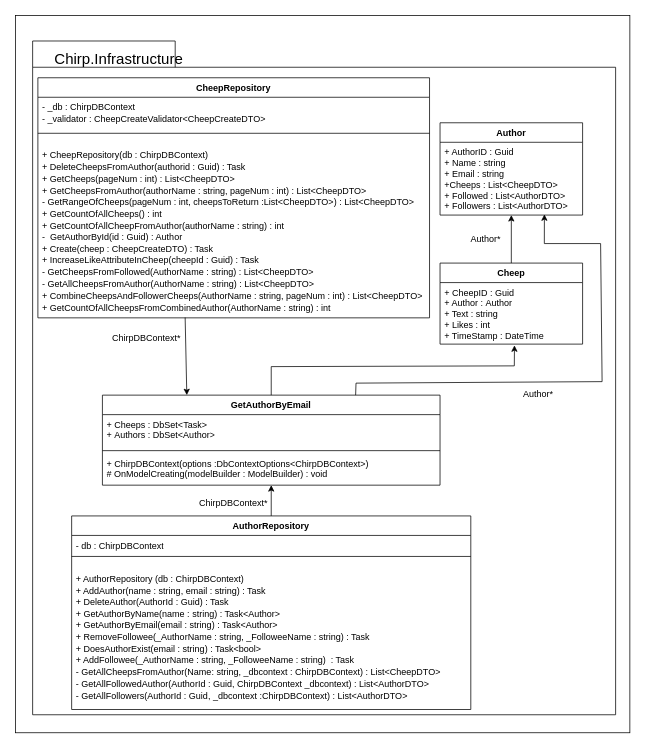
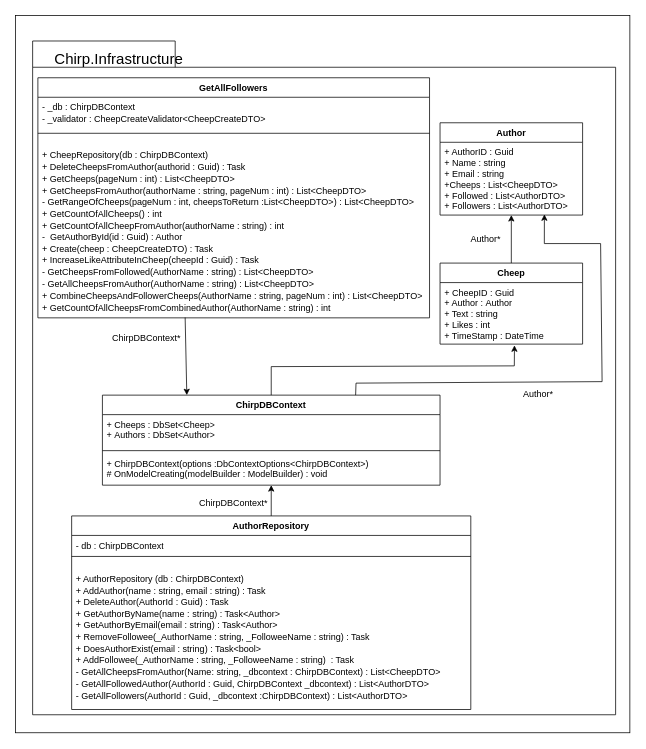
  <mxCell id="0" />
  <mxCell id="1" parent="0" />
  <mxCell id="2" value="" style="rounded=0;whiteSpace=wrap;html=1;fillColor=none;" parent="1" vertex="1"><mxGeometry x="20" y="20" width="819" height="956" as="geometry" /></mxCell>
  <mxCell id="3" value="" style="shape=folder;fontStyle=1;spacingTop=10;tabWidth=190;tabHeight=35;tabPosition=left;html=1;strokeColor=#000000;fillColor=none;" parent="1" vertex="1"><mxGeometry x="43" y="54" width="777" height="898" as="geometry" /></mxCell>
  <mxCell id="4" value="&lt;font color=&quot;#000000&quot;&gt;Author&lt;/font&gt;" style="swimlane;fontStyle=1;align=center;verticalAlign=top;childLayout=stackLayout;horizontal=1;startSize=26;horizontalStack=0;resizeParent=1;resizeParentMax=0;resizeLast=0;collapsible=1;marginBottom=0;whiteSpace=wrap;html=1;fillColor=none;strokeColor=#000000;" parent="1" vertex="1"><mxGeometry x="586" y="163" width="190" height="123" as="geometry" /></mxCell>
  <mxCell id="5" value="&lt;font color=&quot;#000000&quot;&gt;+ AuthorID : Guid&lt;br style=&quot;border-color: var(--border-color);&quot;&gt;+ Name : string&lt;br style=&quot;border-color: var(--border-color);&quot;&gt;+ Email : string&lt;br style=&quot;border-color: var(--border-color);&quot;&gt;+&lt;/font&gt;&lt;span style=&quot;color: rgb(0, 0, 0);&quot;&gt;Cheeps :&amp;nbsp;&lt;/span&gt;&lt;font color=&quot;#000000&quot;&gt;List&amp;lt;CheepDTO&amp;gt;&lt;br&gt;+ Followed :&amp;nbsp;&lt;/font&gt;&lt;span style=&quot;color: rgb(0, 0, 0);&quot;&gt;List&amp;lt;AuthorDTO&amp;gt;&lt;/span&gt;&lt;font color=&quot;#000000&quot;&gt;&lt;br&gt;+ Followers :&amp;nbsp;&lt;/font&gt;&lt;span style=&quot;color: rgb(0, 0, 0);&quot;&gt;List&amp;lt;AuthorDTO&amp;gt;&lt;/span&gt;&lt;font color=&quot;#000000&quot;&gt;&lt;br&gt;&lt;/font&gt;" style="text;strokeColor=none;fillColor=none;align=left;verticalAlign=top;spacingLeft=4;spacingRight=4;overflow=hidden;rotatable=0;points=[[0,0.5],[1,0.5]];portConstraint=eastwest;whiteSpace=wrap;html=1;" parent="4" vertex="1"><mxGeometry y="26" width="190" height="97" as="geometry" /></mxCell>
  <mxCell id="6" style="edgeStyle=none;html=1;exitX=0.5;exitY=0;exitDx=0;exitDy=0;strokeColor=#000000;" parent="1" source="7" target="5" edge="1"><mxGeometry relative="1" as="geometry" /></mxCell>
  <mxCell id="7" value="&lt;font color=&quot;#000000&quot;&gt;Cheep&lt;/font&gt;" style="swimlane;fontStyle=1;align=center;verticalAlign=top;childLayout=stackLayout;horizontal=1;startSize=26;horizontalStack=0;resizeParent=1;resizeParentMax=0;resizeLast=0;collapsible=1;marginBottom=0;whiteSpace=wrap;html=1;fillColor=none;strokeColor=#000000;" parent="1" vertex="1"><mxGeometry x="586" y="350" width="190" height="108" as="geometry" /></mxCell>
  <mxCell id="8" value="&lt;font color=&quot;#000000&quot;&gt;+ CheepID :&amp;nbsp;&lt;/font&gt;&lt;span style=&quot;color: rgb(0, 0, 0);&quot;&gt;Guid&lt;/span&gt;&lt;font color=&quot;#000000&quot;&gt;&lt;br&gt;+ Author :&amp;nbsp;&lt;/font&gt;&lt;span style=&quot;color: rgb(0, 0, 0);&quot;&gt;Author&lt;/span&gt;&lt;font color=&quot;#000000&quot;&gt;&lt;br&gt;+ Text : string&lt;/font&gt;&lt;font color=&quot;#000000&quot;&gt;&lt;br&gt;+ Likes : int&lt;br&gt;+ TimeStamp :&amp;nbsp;&lt;/font&gt;&lt;span style=&quot;color: rgb(0, 0, 0);&quot;&gt;DateTime&lt;/span&gt;" style="text;strokeColor=none;fillColor=none;align=left;verticalAlign=top;spacingLeft=4;spacingRight=4;overflow=hidden;rotatable=0;points=[[0,0.5],[1,0.5]];portConstraint=eastwest;whiteSpace=wrap;html=1;" parent="7" vertex="1"><mxGeometry y="26" width="190" height="82" as="geometry" /></mxCell>
  <mxCell id="9" style="edgeStyle=none;html=1;exitX=0.5;exitY=0;exitDx=0;exitDy=0;strokeColor=#000000;" parent="1" source="10" target="24" edge="1"><mxGeometry relative="1" as="geometry" /></mxCell>
  <mxCell id="10" value="&lt;font color=&quot;#000000&quot;&gt;AuthorRepository&lt;/font&gt;" style="swimlane;fontStyle=1;align=center;verticalAlign=top;childLayout=stackLayout;horizontal=1;startSize=26;horizontalStack=0;resizeParent=1;resizeParentMax=0;resizeLast=0;collapsible=1;marginBottom=0;whiteSpace=wrap;html=1;strokeColor=#000000;fillColor=none;" parent="1" vertex="1"><mxGeometry x="95" y="687" width="532" height="258" as="geometry" /></mxCell>
  <mxCell id="11" value="&lt;font color=&quot;#000000&quot;&gt;- db : ChirpDBContext&lt;/font&gt;" style="text;strokeColor=none;fillColor=none;align=left;verticalAlign=top;spacingLeft=4;spacingRight=4;overflow=hidden;rotatable=0;points=[[0,0.5],[1,0.5]];portConstraint=eastwest;whiteSpace=wrap;html=1;" parent="10" vertex="1"><mxGeometry y="26" width="532" height="24" as="geometry" /></mxCell>
  <mxCell id="12" value="" style="line;strokeWidth=1;fillColor=none;align=left;verticalAlign=middle;spacingTop=-1;spacingLeft=3;spacingRight=3;rotatable=0;labelPosition=right;points=[];portConstraint=eastwest;strokeColor=inherit;" parent="10" vertex="1"><mxGeometry y="50" width="532" height="8" as="geometry" /></mxCell>
  <mxCell id="13" value="&lt;p style=&quot;line-height: 130%;&quot;&gt;&lt;font color=&quot;#000000&quot;&gt;+ AuthorRepository (db : ChirpDBContext)&lt;br&gt;+ AddAuthor(name : string, email : string) : Task&lt;br&gt;&lt;/font&gt;&lt;span style=&quot;color: rgb(0, 0, 0);&quot;&gt;+ DeleteAuthor(AuthorId : Guid) : Task&lt;/span&gt;&lt;font color=&quot;#000000&quot;&gt;&lt;br&gt;+ GetAuthorByName(name : string) : Task&amp;lt;Author&amp;gt;&lt;br&gt;+ GetAuthorByEmail(email : string) : Task&amp;lt;Author&amp;gt;&lt;br&gt;+ RemoveFollowee(_AuthorName : string, _FolloweeName : string) : Task&lt;br&gt;+ DoesAuthorExist(email : string) : Task&amp;lt;bool&amp;gt;&lt;br&gt;+ AddFollowee(_AuthorName : string, _FolloweeName : string)&amp;nbsp; : Task&lt;br&gt;- GetAllCheepsFromAuthor(Name: string, _dbcontext : ChirpDBContext) : List&amp;lt;CheepDTO&amp;gt;&lt;br&gt;- GetAllFollowedAuthor(AuthorId : Guid, ChirpDBContext _dbcontext) : List&amp;lt;AuthorDTO&amp;gt;&lt;br&gt;- GetAllFollowers(AuthorId : Guid, _dbcontext :&lt;/font&gt;&lt;span style=&quot;color: rgb(0, 0, 0);&quot;&gt;ChirpDBContext&lt;/span&gt;&lt;font color=&quot;#000000&quot;&gt;) : List&amp;lt;AuthorDTO&amp;gt;&lt;br&gt;&lt;/font&gt;&lt;/p&gt;" style="text;strokeColor=none;fillColor=none;align=left;verticalAlign=top;spacingLeft=4;spacingRight=4;overflow=hidden;rotatable=0;points=[[0,0.5],[1,0.5]];portConstraint=eastwest;whiteSpace=wrap;html=1;" parent="10" vertex="1"><mxGeometry y="58" width="532" height="200" as="geometry" /></mxCell>
  <mxCell id="14" style="edgeStyle=none;html=1;entryX=0.25;entryY=0;entryDx=0;entryDy=0;strokeColor=#000000;exitX=0.376;exitY=0.998;exitDx=0;exitDy=0;exitPerimeter=0;" parent="1" source="18" target="21" edge="1"><mxGeometry relative="1" as="geometry"><mxPoint x="246" y="408" as="sourcePoint" /></mxGeometry></mxCell>
- <mxCell id="15" value="&lt;font color=&quot;#000000&quot;&gt;CheepRepository&lt;/font&gt;" style="swimlane;fontStyle=1;align=center;verticalAlign=top;childLayout=stackLayout;horizontal=1;startSize=26;horizontalStack=0;resizeParent=1;resizeParentMax=0;resizeLast=0;collapsible=1;marginBottom=0;whiteSpace=wrap;html=1;strokeColor=#000000;fillColor=none;" parent="1" vertex="1"><mxGeometry x="50" y="103" width="522" height="320" as="geometry" /></mxCell>
+ <mxCell id="15" value="&lt;font color=&quot;#000000&quot;&gt;GetAllFollowers&lt;/font&gt;" style="swimlane;fontStyle=1;align=center;verticalAlign=top;childLayout=stackLayout;horizontal=1;startSize=26;horizontalStack=0;resizeParent=1;resizeParentMax=0;resizeLast=0;collapsible=1;marginBottom=0;whiteSpace=wrap;html=1;strokeColor=#000000;fillColor=none;" parent="1" vertex="1"><mxGeometry x="50" y="103" width="522" height="320" as="geometry" /></mxCell>
  <mxCell id="16" value="&lt;font color=&quot;#000000&quot;&gt;- _db : ChirpDBContext&lt;br&gt;- _validator : CheepCreateValidator&amp;lt;&lt;font style=&quot;font-size: 12px;&quot;&gt;CheepCreateDTO&amp;gt;&lt;/font&gt;&lt;span style=&quot;font-family: Consolas, &amp;quot;Courier New&amp;quot;, monospace; font-size: 14px;&quot;&gt;&amp;nbsp;&lt;/span&gt;&lt;/font&gt;" style="text;strokeColor=none;fillColor=none;align=left;verticalAlign=top;spacingLeft=4;spacingRight=4;overflow=hidden;rotatable=0;points=[[0,0.5],[1,0.5]];portConstraint=eastwest;whiteSpace=wrap;html=1;" parent="15" vertex="1"><mxGeometry y="26" width="522" height="44" as="geometry" /></mxCell>
  <mxCell id="17" value="" style="line;strokeWidth=1;fillColor=none;align=left;verticalAlign=middle;spacingTop=-1;spacingLeft=3;spacingRight=3;rotatable=0;labelPosition=right;points=[];portConstraint=eastwest;strokeColor=inherit;" parent="15" vertex="1"><mxGeometry y="70" width="522" height="8" as="geometry" /></mxCell>
  <mxCell id="18" value="&lt;p style=&quot;line-height: 130%;&quot;&gt;&lt;font color=&quot;#000000&quot;&gt;&lt;font style=&quot;font-size: 12px;&quot;&gt;+&amp;nbsp;CheepRepository(db : ChirpDBContext)&lt;/font&gt;&lt;br&gt;+ DeleteCheepsFromAuthor(authorid : Guid) : Task&lt;br&gt;+ GetCheeps(pageNum : int) : List&amp;lt;CheepDTO&amp;gt;&lt;br&gt;+ GetCheepsFromAuthor(authorName : string, pageNum : int) : List&amp;lt;CheepDTO&amp;gt;&lt;br&gt;- GetRangeOfCheeps(pageNum : int, cheepsToReturn :&lt;/font&gt;&lt;span style=&quot;color: rgb(0, 0, 0);&quot;&gt;List&amp;lt;CheepDTO&amp;gt;&lt;/span&gt;&lt;font color=&quot;#000000&quot;&gt;) : List&amp;lt;CheepDTO&amp;gt;&lt;br&gt;+ GetCountOfAllCheeps() : int&lt;br&gt;+ GetCountOfAllCheepFromAuthor(authorName : string) : int&lt;br&gt;-&amp;nbsp; GetAuthorById(id : Guid) : Author&lt;br&gt;+ Create(cheep : CheepCreateDTO) : Task&lt;br&gt;+ IncreaseLikeAttributeInCheep(cheepId : Guid) : Task&lt;br&gt;- GetCheepsFromFollowed(AuthorName : string) : List&amp;lt;CheepDTO&amp;gt;&lt;br&gt;- GetAllCheepsFromAuthor(AuthorName : string) : List&amp;lt;CheepDTO&amp;gt;&lt;br&gt;+ CombineCheepsAndFollowerCheeps(AuthorName : string, pageNum : int) : List&amp;lt;CheepDTO&amp;gt;&lt;br&gt;+ GetCountOfAllCheepsFromCombinedAuthor(AuthorName : string) : int&lt;br&gt;&lt;/font&gt;&lt;/p&gt;" style="text;strokeColor=none;fillColor=none;align=left;verticalAlign=top;spacingLeft=4;spacingRight=4;overflow=hidden;rotatable=0;points=[[0,0.5],[1,0.5]];portConstraint=eastwest;whiteSpace=wrap;html=1;" parent="15" vertex="1"><mxGeometry y="78" width="522" height="242" as="geometry" /></mxCell>
  <mxCell id="19" style="edgeStyle=none;html=1;exitX=0.75;exitY=0;exitDx=0;exitDy=0;entryX=0.732;entryY=0.99;entryDx=0;entryDy=0;entryPerimeter=0;strokeColor=#000000;rounded=0;" parent="1" source="21" target="5" edge="1"><mxGeometry relative="1" as="geometry"><Array as="points"><mxPoint x="474" y="510" /><mxPoint x="802" y="508" /><mxPoint x="800" y="324" /><mxPoint x="725" y="324" /></Array></mxGeometry></mxCell>
  <mxCell id="20" style="edgeStyle=none;rounded=0;html=1;exitX=0.5;exitY=0;exitDx=0;exitDy=0;entryX=0.522;entryY=1.02;entryDx=0;entryDy=0;entryPerimeter=0;strokeColor=#000000;" parent="1" source="21" target="8" edge="1"><mxGeometry relative="1" as="geometry"><Array as="points"><mxPoint x="361" y="488" /><mxPoint x="685" y="487" /></Array></mxGeometry></mxCell>
- <mxCell id="21" value="&lt;font color=&quot;#000000&quot;&gt;GetAuthorByEmail&lt;/font&gt;" style="swimlane;fontStyle=1;align=center;verticalAlign=top;childLayout=stackLayout;horizontal=1;startSize=26;horizontalStack=0;resizeParent=1;resizeParentMax=0;resizeLast=0;collapsible=1;marginBottom=0;whiteSpace=wrap;html=1;strokeColor=#000000;fillColor=none;" parent="1" vertex="1"><mxGeometry x="136" y="526" width="450" height="120" as="geometry" /></mxCell>
- <mxCell id="22" value="&lt;font color=&quot;#000000&quot;&gt;+&amp;nbsp;&lt;/font&gt;&lt;font color=&quot;#000000&quot;&gt;Cheeps :&amp;nbsp;&lt;/font&gt;&lt;span style=&quot;color: rgb(0, 0, 0);&quot;&gt;DbSet&amp;lt;Task&amp;gt;&lt;/span&gt;&lt;font color=&quot;#000000&quot;&gt;&lt;br&gt;+&amp;nbsp;&lt;/font&gt;&lt;font color=&quot;#000000&quot;&gt;Authors :&amp;nbsp;&lt;/font&gt;&lt;span style=&quot;color: rgb(0, 0, 0);&quot;&gt;DbSet&amp;lt;Author&amp;gt;&lt;/span&gt;" style="text;strokeColor=none;fillColor=none;align=left;verticalAlign=top;spacingLeft=4;spacingRight=4;overflow=hidden;rotatable=0;points=[[0,0.5],[1,0.5]];portConstraint=eastwest;whiteSpace=wrap;html=1;" parent="21" vertex="1"><mxGeometry y="26" width="450" height="44" as="geometry" /></mxCell>
+ <mxCell id="21" value="&lt;font color=&quot;#000000&quot;&gt;ChirpDBContext&lt;/font&gt;" style="swimlane;fontStyle=1;align=center;verticalAlign=top;childLayout=stackLayout;horizontal=1;startSize=26;horizontalStack=0;resizeParent=1;resizeParentMax=0;resizeLast=0;collapsible=1;marginBottom=0;whiteSpace=wrap;html=1;strokeColor=#000000;fillColor=none;" parent="1" vertex="1"><mxGeometry x="136" y="526" width="450" height="120" as="geometry" /></mxCell>
+ <mxCell id="22" value="&lt;font color=&quot;#000000&quot;&gt;+&amp;nbsp;&lt;/font&gt;&lt;font color=&quot;#000000&quot;&gt;Cheeps :&amp;nbsp;&lt;/font&gt;&lt;span style=&quot;color: rgb(0, 0, 0);&quot;&gt;DbSet&amp;lt;Cheep&amp;gt;&lt;/span&gt;&lt;font color=&quot;#000000&quot;&gt;&lt;br&gt;+&amp;nbsp;&lt;/font&gt;&lt;font color=&quot;#000000&quot;&gt;Authors :&amp;nbsp;&lt;/font&gt;&lt;span style=&quot;color: rgb(0, 0, 0);&quot;&gt;DbSet&amp;lt;Author&amp;gt;&lt;/span&gt;" style="text;strokeColor=none;fillColor=none;align=left;verticalAlign=top;spacingLeft=4;spacingRight=4;overflow=hidden;rotatable=0;points=[[0,0.5],[1,0.5]];portConstraint=eastwest;whiteSpace=wrap;html=1;" parent="21" vertex="1"><mxGeometry y="26" width="450" height="44" as="geometry" /></mxCell>
  <mxCell id="23" value="" style="line;strokeWidth=1;fillColor=none;align=left;verticalAlign=middle;spacingTop=-1;spacingLeft=3;spacingRight=3;rotatable=0;labelPosition=right;points=[];portConstraint=eastwest;strokeColor=inherit;" parent="21" vertex="1"><mxGeometry y="70" width="450" height="8" as="geometry" /></mxCell>
  <mxCell id="24" value="&lt;font color=&quot;#000000&quot;&gt;+ ChirpDBContext(options :&lt;/font&gt;&lt;span style=&quot;color: rgb(0, 0, 0);&quot;&gt;DbContextOptions&amp;lt;ChirpDBContext&amp;gt;&lt;/span&gt;&lt;font color=&quot;#000000&quot;&gt;)&lt;br&gt;# OnModelCreating(&lt;/font&gt;&lt;span style=&quot;color: rgb(0, 0, 0);&quot;&gt;modelBuilder :&amp;nbsp;&lt;/span&gt;&lt;font color=&quot;#000000&quot;&gt;ModelBuilder) : void&lt;/font&gt;" style="text;strokeColor=none;fillColor=none;align=left;verticalAlign=top;spacingLeft=4;spacingRight=4;overflow=hidden;rotatable=0;points=[[0,0.5],[1,0.5]];portConstraint=eastwest;whiteSpace=wrap;html=1;" parent="21" vertex="1"><mxGeometry y="78" width="450" height="42" as="geometry" /></mxCell>
  <mxCell id="25" value="&lt;font color=&quot;#000000&quot; style=&quot;font-size: 20px;&quot;&gt;Chirp.Infrastructure&lt;/font&gt;" style="text;html=1;strokeColor=none;fillColor=none;align=center;verticalAlign=middle;whiteSpace=wrap;rounded=0;" parent="1" vertex="1"><mxGeometry x="128" y="62" width="60" height="30" as="geometry" /></mxCell>
  <mxCell id="26" value="&lt;font color=&quot;#000000&quot;&gt;ChirpDBContext*&lt;/font&gt;" style="text;html=1;strokeColor=none;fillColor=none;align=center;verticalAlign=middle;whiteSpace=wrap;rounded=0;" parent="1" vertex="1"><mxGeometry x="165" y="436" width="60" height="30" as="geometry" /></mxCell>
  <mxCell id="27" value="&lt;font color=&quot;#000000&quot;&gt;Author*&lt;/font&gt;" style="text;html=1;strokeColor=none;fillColor=none;align=center;verticalAlign=middle;whiteSpace=wrap;rounded=0;" parent="1" vertex="1"><mxGeometry x="687" y="510" width="60" height="30" as="geometry" /></mxCell>
  <mxCell id="28" value="&lt;font color=&quot;#000000&quot;&gt;ChirpDBContext*&lt;/font&gt;" style="text;html=1;strokeColor=none;fillColor=none;align=center;verticalAlign=middle;whiteSpace=wrap;rounded=0;" parent="1" vertex="1"><mxGeometry x="281" y="655" width="60" height="30" as="geometry" /></mxCell>
  <mxCell id="29" value="&lt;font color=&quot;#000000&quot;&gt;Author*&lt;/font&gt;" style="text;html=1;strokeColor=none;fillColor=none;align=center;verticalAlign=middle;whiteSpace=wrap;rounded=0;" parent="1" vertex="1"><mxGeometry x="617" y="303" width="60" height="30" as="geometry" /></mxCell>
